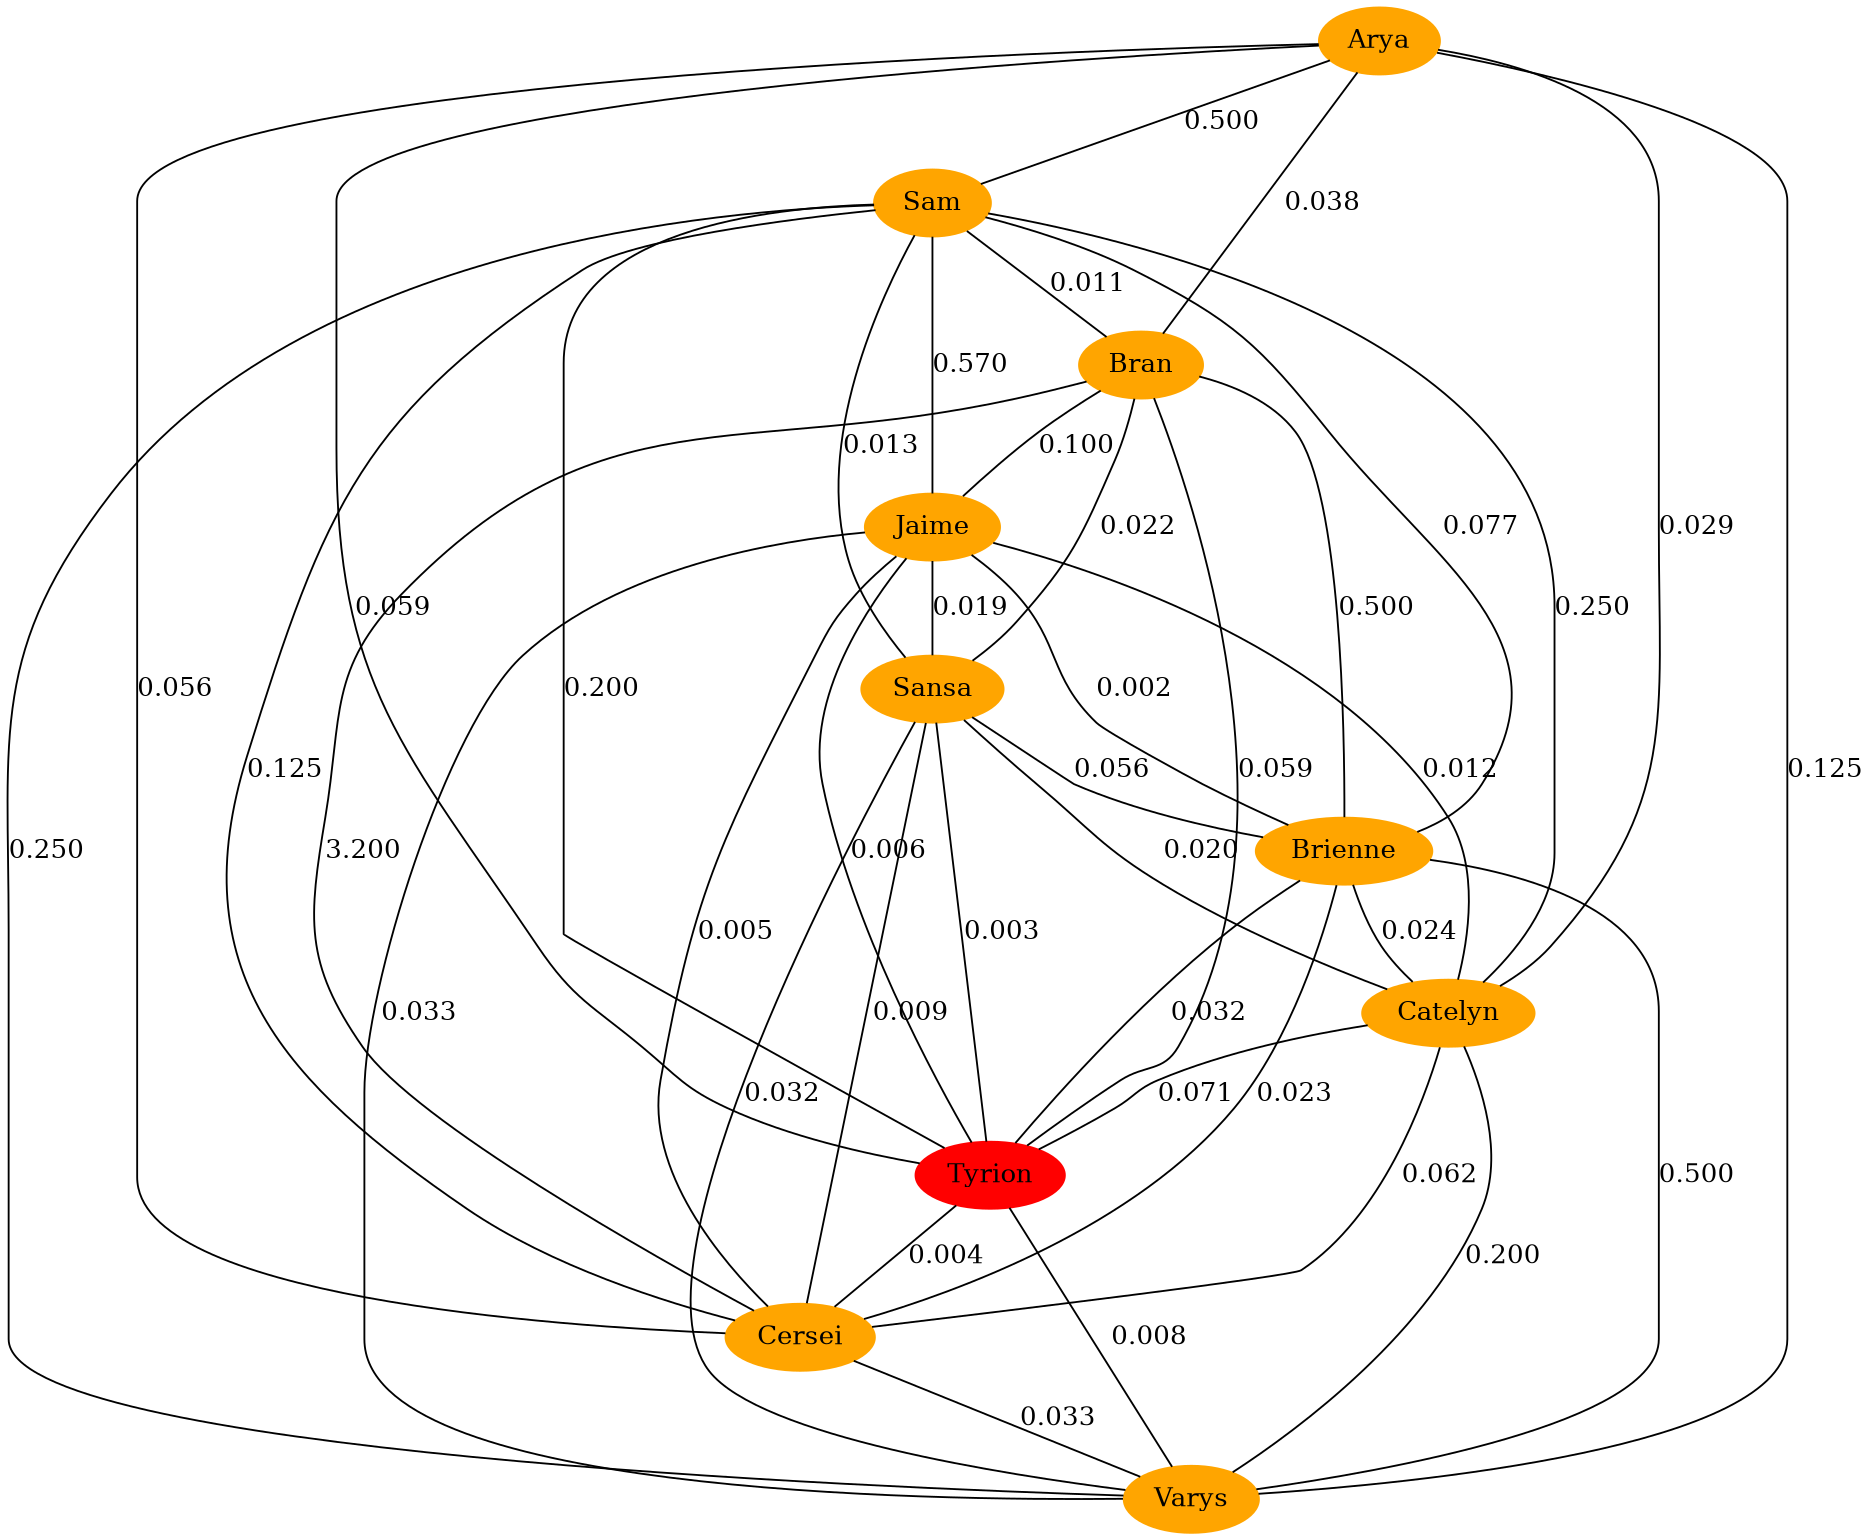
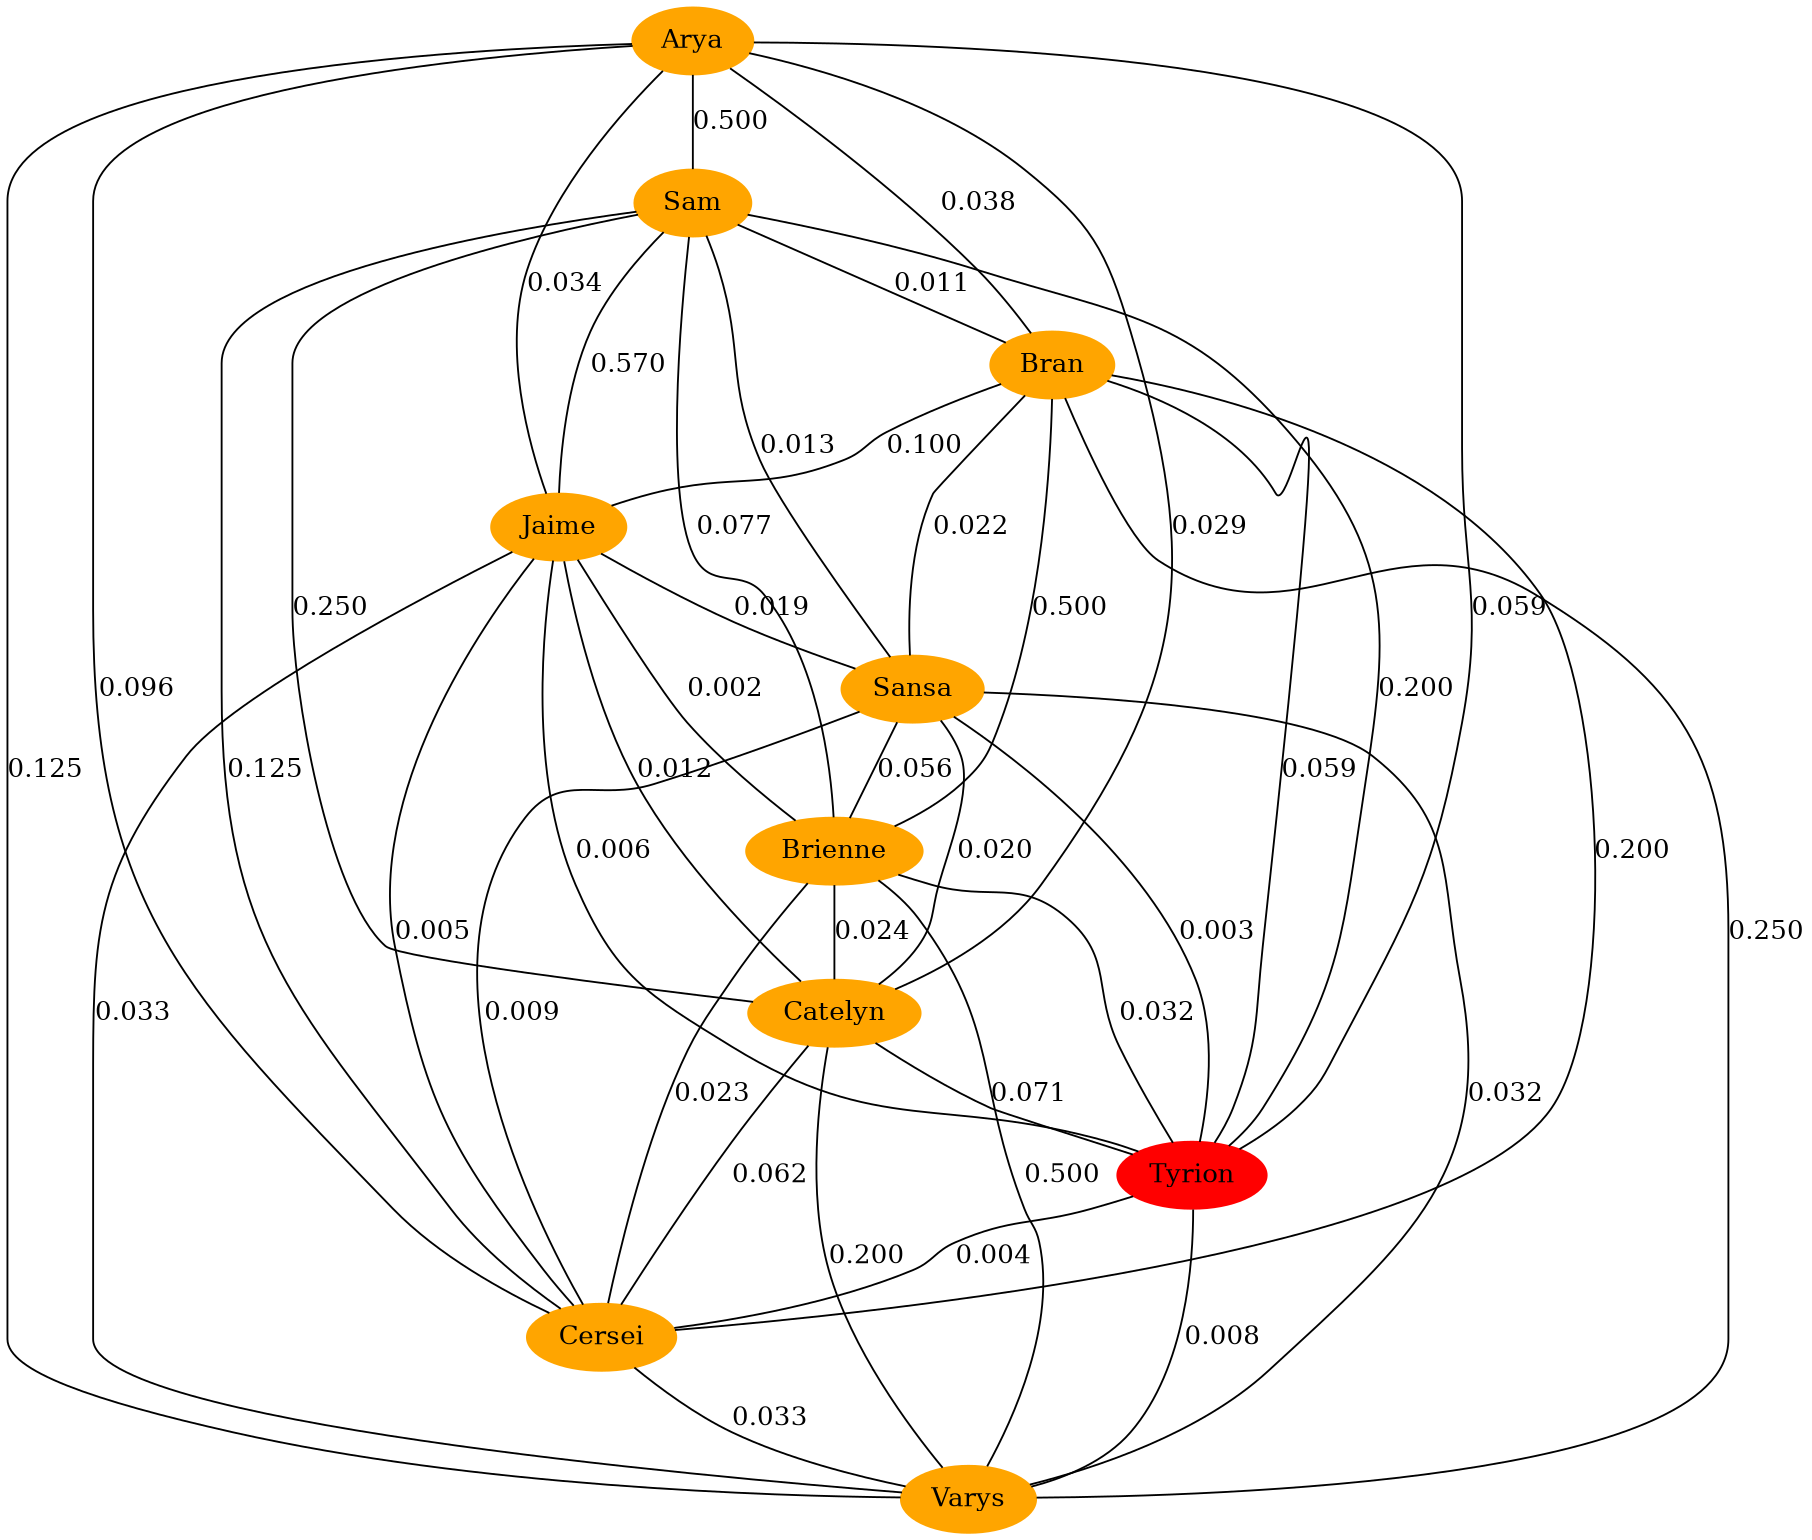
  graph {
    node [color=orange style=filled]
    Arya
    Sam
    Bran
    Jaime
    Catelyn
    Tyrion [color=red]
    Cersei
    Varys
    Sansa
    Brienne
    Arya -- Sam [label=0.500]
    Arya -- Bran [label=0.038]
+   Arya -- Jaime [label=0.034]
    Arya -- Catelyn [label=0.029]
    Arya -- Tyrion [label=0.059]
-   Arya -- Cersei [label=0.056]
+   Arya -- Cersei [label=0.096]
    Arya -- Varys [label=0.125]
    Sam -- Bran [label=0.011]
    Sam -- Jaime [label=0.570]
    Sam -- Catelyn [label=0.250]
    Sam -- Tyrion [label=0.200]
    Sam -- Cersei [label=0.125]
-   Sam -- Varys [label=0.250]
+   Bran -- Varys [label=0.250]
    Sam -- Sansa [label=0.013]
    Sam -- Brienne [label=0.077]
    Bran -- Jaime [label=0.100]
    Bran -- Tyrion [label=0.059]
-   Bran -- Cersei [label=3.200]
+   Bran -- Cersei [label=0.200]
    Bran -- Sansa [label=0.022]
    Bran -- Brienne [label=0.500]
    Jaime -- Catelyn [label=0.012]
    Jaime -- Tyrion [label=0.006]
    Jaime -- Cersei [label=0.005]
    Jaime -- Varys [label=0.033]
    Jaime -- Sansa [label=0.019]
    Jaime -- Brienne [label=0.002]
    Catelyn -- Tyrion [label=0.071]
    Catelyn -- Cersei [label=0.062]
    Catelyn -- Varys [label=0.200]
    Tyrion -- Cersei [label=0.004]
    Tyrion -- Varys [label=0.008]
    Cersei -- Varys [label=0.033]
    Sansa -- Catelyn [label=0.020]
    Sansa -- Tyrion [label=0.003]
    Sansa -- Cersei [label=0.009]
    Sansa -- Varys [label=0.032]
    Sansa -- Brienne [label=0.056]
    Brienne -- Catelyn [label=0.024]
    Brienne -- Tyrion [label=0.032]
    Brienne -- Cersei [label=0.023]
    Brienne -- Varys [label=0.500]
  }
